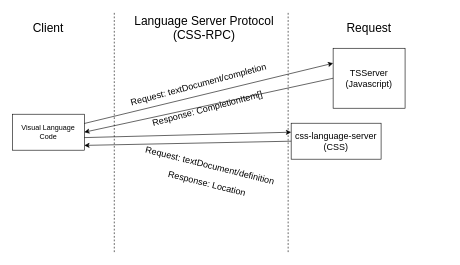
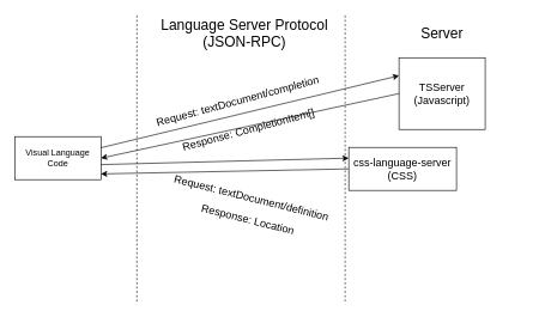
  <mxCell id="0" />
  <mxCell id="1" parent="0" />
  <mxCell id="2" value="Visual Language Code" style="rounded=0;whiteSpace=wrap;html=1;" vertex="1" parent="1"><mxGeometry x="20" y="190" width="120" height="60" as="geometry" /></mxCell>
- <mxCell id="3" value="&lt;font style=&quot;font-size: 20px&quot;&gt;Client&lt;/font&gt;" style="text;html=1;strokeColor=none;fillColor=none;align=center;verticalAlign=middle;whiteSpace=wrap;rounded=0;" vertex="1" parent="1"><mxGeometry x="50" y="30" width="60" height="30" as="geometry" /></mxCell>
  <mxCell id="4" value="" style="endArrow=none;dashed=1;html=1;rounded=0;fontSize=20;" edge="1" parent="1"><mxGeometry width="50" height="50" relative="1" as="geometry"><mxPoint x="190" y="420" as="sourcePoint" /><mxPoint x="190" y="20" as="targetPoint" /></mxGeometry></mxCell>
  <mxCell id="5" value="" style="endArrow=none;dashed=1;html=1;rounded=0;fontSize=20;" edge="1" parent="1"><mxGeometry width="50" height="50" relative="1" as="geometry"><mxPoint x="480" y="420" as="sourcePoint" /><mxPoint x="480" y="20" as="targetPoint" /></mxGeometry></mxCell>
- <mxCell id="6" value="&lt;div&gt;&lt;font style=&quot;font-size: 20px&quot;&gt;Language Server Protocol&lt;/font&gt;&lt;/div&gt;&lt;div&gt;&lt;font style=&quot;font-size: 20px&quot;&gt;(CSS-RPC)&lt;br&gt;&lt;/font&gt;&lt;/div&gt;" style="text;html=1;strokeColor=none;fillColor=none;align=center;verticalAlign=middle;whiteSpace=wrap;rounded=0;" vertex="1" parent="1"><mxGeometry x="210" y="30" width="260" height="30" as="geometry" /></mxCell>
- <mxCell id="7" value="&lt;font style=&quot;font-size: 20px&quot;&gt;Request&lt;/font&gt;" style="text;html=1;strokeColor=none;fillColor=none;align=center;verticalAlign=middle;whiteSpace=wrap;rounded=0;" vertex="1" parent="1"><mxGeometry x="485" y="30" width="260" height="30" as="geometry" /></mxCell>
+ <mxCell id="6" value="&lt;div&gt;&lt;font style=&quot;font-size: 20px&quot;&gt;Language Server Protocol&lt;/font&gt;&lt;/div&gt;&lt;div&gt;&lt;font style=&quot;font-size: 20px&quot;&gt;(JSON-RPC)&lt;br&gt;&lt;/font&gt;&lt;/div&gt;" style="text;html=1;strokeColor=none;fillColor=none;align=center;verticalAlign=middle;whiteSpace=wrap;rounded=0;" vertex="1" parent="1"><mxGeometry x="210" y="30" width="260" height="30" as="geometry" /></mxCell>
+ <mxCell id="7" value="&lt;font style=&quot;font-size: 20px&quot;&gt;Server&lt;/font&gt;" style="text;html=1;strokeColor=none;fillColor=none;align=center;verticalAlign=middle;whiteSpace=wrap;rounded=0;" vertex="1" parent="1"><mxGeometry x="485" y="30" width="260" height="30" as="geometry" /></mxCell>
  <mxCell id="8" value="TSServer (Javascript)" style="rounded=0;whiteSpace=wrap;html=1;fontSize=15;" vertex="1" parent="1"><mxGeometry x="555" y="80" width="120" height="100" as="geometry" /></mxCell>
  <mxCell id="9" value="&lt;div&gt;css-language-server&lt;/div&gt;&lt;div&gt;(CSS)&lt;br&gt;&lt;/div&gt;" style="rounded=0;whiteSpace=wrap;html=1;fontSize=15;" vertex="1" parent="1"><mxGeometry x="485" y="205" width="150" height="60" as="geometry" /></mxCell>
  <mxCell id="10" value="" style="endArrow=classic;html=1;rounded=0;fontSize=15;entryX=0;entryY=0.25;entryDx=0;entryDy=0;" edge="1" parent="1" source="2" target="8"><mxGeometry width="50" height="50" relative="1" as="geometry"><mxPoint x="320" y="370" as="sourcePoint" /><mxPoint x="370" y="320" as="targetPoint" /></mxGeometry></mxCell>
  <mxCell id="11" value="Request: textDocument/completion" style="text;html=1;align=center;verticalAlign=middle;resizable=0;points=[];autosize=1;strokeColor=none;fillColor=none;fontSize=15;rotation=345;" vertex="1" parent="1"><mxGeometry x="205" y="130" width="250" height="20" as="geometry" /></mxCell>
  <mxCell id="12" value="" style="endArrow=classic;html=1;rounded=0;fontSize=15;exitX=0;exitY=0.5;exitDx=0;exitDy=0;entryX=1;entryY=0.5;entryDx=0;entryDy=0;" edge="1" parent="1" source="8" target="2"><mxGeometry width="50" height="50" relative="1" as="geometry"><mxPoint x="320" y="370" as="sourcePoint" /><mxPoint x="140" y="210" as="targetPoint" /></mxGeometry></mxCell>
  <mxCell id="13" value="Response: CompletionItem[]" style="text;html=1;align=center;verticalAlign=middle;resizable=0;points=[];autosize=1;strokeColor=none;fillColor=none;fontSize=15;rotation=345;" vertex="1" parent="1"><mxGeometry x="245" y="170" width="200" height="20" as="geometry" /></mxCell>
  <mxCell id="14" value="" style="endArrow=classic;html=1;rounded=0;fontSize=15;exitX=1;exitY=0.65;exitDx=0;exitDy=0;exitPerimeter=0;entryX=0;entryY=0.25;entryDx=0;entryDy=0;" edge="1" parent="1" source="2" target="9"><mxGeometry width="50" height="50" relative="1" as="geometry"><mxPoint x="320" y="370" as="sourcePoint" /><mxPoint x="370" y="320" as="targetPoint" /></mxGeometry></mxCell>
  <mxCell id="15" value="" style="endArrow=classic;html=1;rounded=0;fontSize=15;entryX=1;entryY=0.867;entryDx=0;entryDy=0;entryPerimeter=0;exitX=0;exitY=0.5;exitDx=0;exitDy=0;" edge="1" parent="1" source="9" target="2"><mxGeometry width="50" height="50" relative="1" as="geometry"><mxPoint x="320" y="370" as="sourcePoint" /><mxPoint x="370" y="320" as="targetPoint" /></mxGeometry></mxCell>
  <mxCell id="16" value="Request: textDocument/definition" style="text;html=1;strokeColor=none;fillColor=none;align=center;verticalAlign=middle;whiteSpace=wrap;rounded=0;fontSize=15;rotation=14;" vertex="1" parent="1"><mxGeometry x="230" y="260" width="240" height="30" as="geometry" /></mxCell>
  <mxCell id="17" value="Response: Location" style="text;html=1;strokeColor=none;fillColor=none;align=center;verticalAlign=middle;whiteSpace=wrap;rounded=0;fontSize=15;rotation=14;" vertex="1" parent="1"><mxGeometry x="225" y="290" width="240" height="30" as="geometry" /></mxCell>
